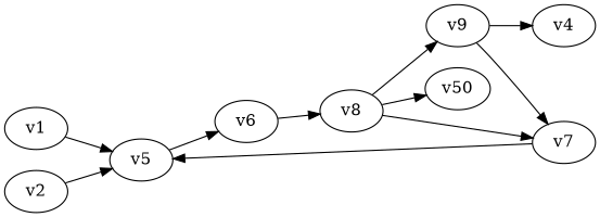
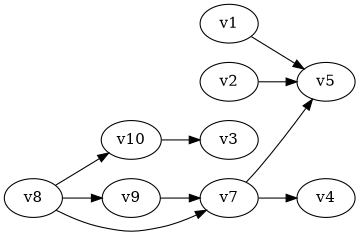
  digraph {
    rankdir=LR
    edge [pdg=1000]
    v1
    v5
-   v6
    v8
    v2
-   v10 [label=v50]
+   v10
    v9
    v7
+   v3
    v4
    v1 -> v5 [mom=p1]
-   v5 -> v6
-   v6 -> v8 [lmb_index=0]
    v8 -> v10 [lmb_index=1]
    v8 -> v9
    v8 -> v7
    v2 -> v5 [mom=p2]
+   v10 -> v3 [mom=p3]
    v9 -> v7
-   v9 -> v4 [mom=p4]
+   v7 -> v4 [mom=p4]
    v7 -> v5
  }
